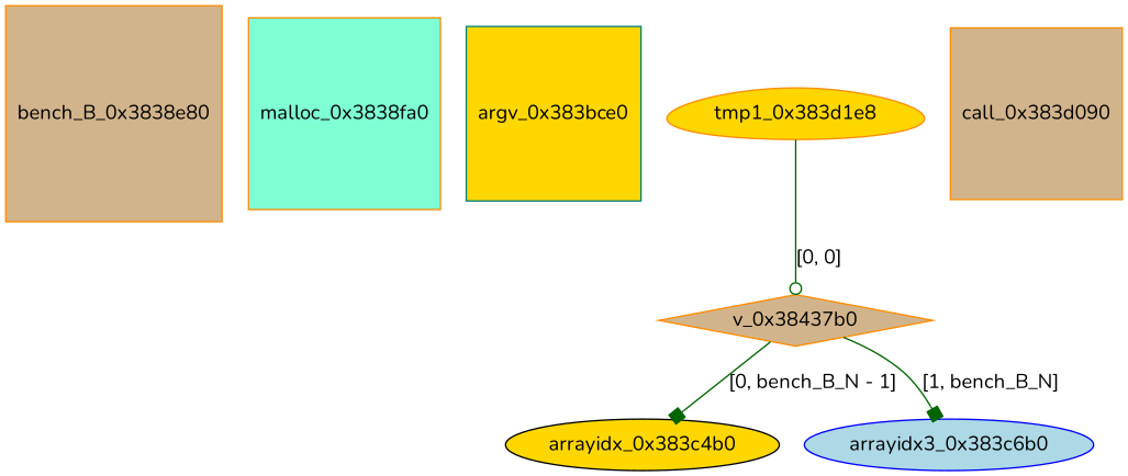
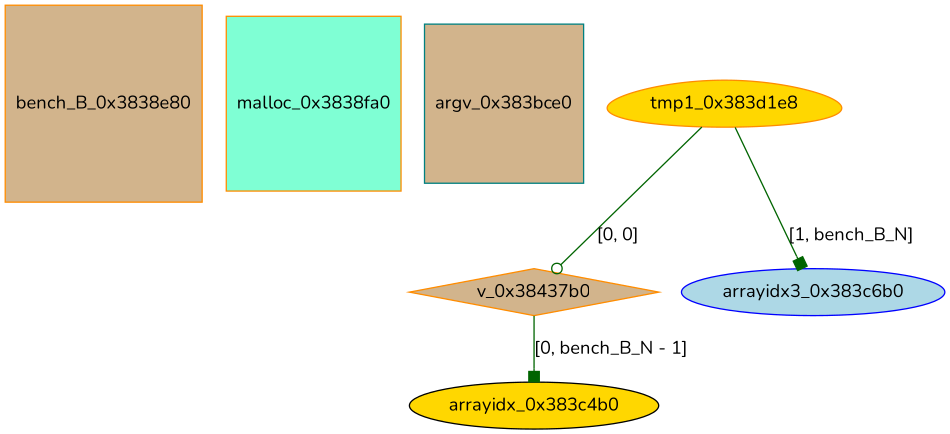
  digraph {
    fontname=Nunito
    node [color=darkorange fillcolor=tan fontname=Nunito shape=square style=filled]
    edge [arrowhead=box color=darkgreen fontname=Nunito]
    bench_B_0x3838e80
    malloc_0x3838fa0 [fillcolor=aquamarine]
-   argv_0x383bce0 [color=teal fillcolor=gold]
+   argv_0x383bce0 [color=teal]
    arrayidx_0x383c4b0 [color=black fillcolor=gold shape=ellipse]
    v_0x38437b0 [shape=diamond]
    arrayidx3_0x383c6b0 [color=blue fillcolor=lightblue shape=ellipse]
-   call_0x383d090
    tmp1_0x383d1e8 [fillcolor=gold shape=egg]
    v_0x38437b0 -> arrayidx_0x383c4b0 [label="[0, bench_B_N - 1]"]
-   v_0x38437b0 -> arrayidx3_0x383c6b0 [label="[1, bench_B_N]"]
+   tmp1_0x383d1e8 -> arrayidx3_0x383c6b0 [label="[1, bench_B_N]"]
    tmp1_0x383d1e8 -> v_0x38437b0 [arrowhead=odot label="[0, 0]"]
  }
